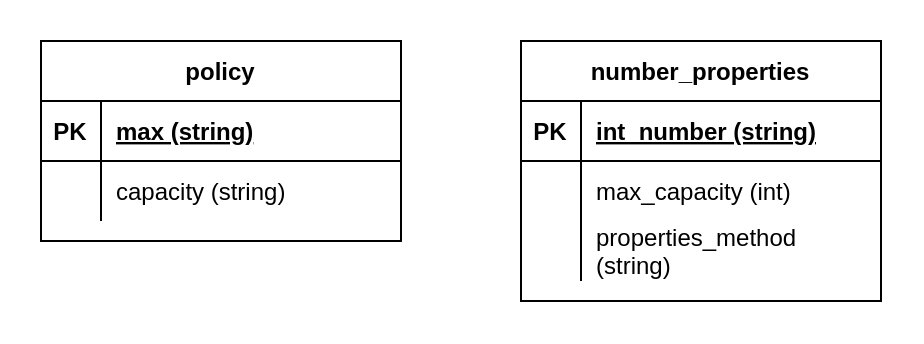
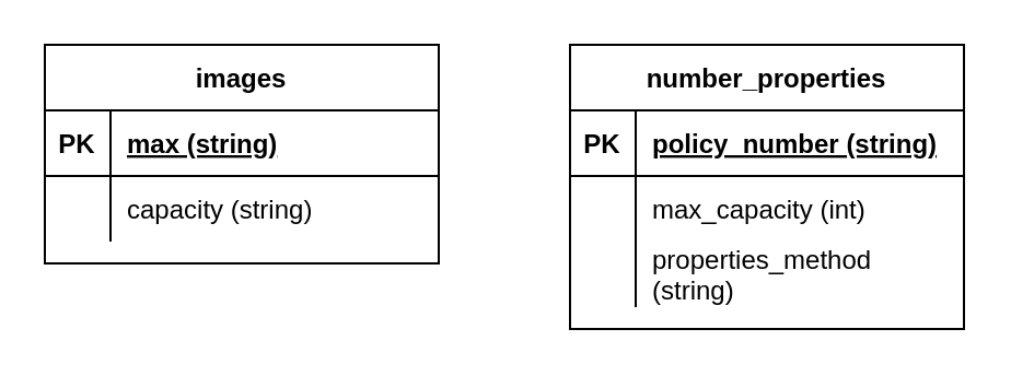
  <mxCell id="0" />
  <mxCell id="1" parent="0" />
- <mxCell id="2" value="policy" style="shape=table;startSize=30;container=1;collapsible=1;childLayout=tableLayout;fixedRows=1;rowLines=0;fontStyle=1;align=center;resizeLast=1;" parent="1" vertex="1"><mxGeometry x="20" y="20" width="180" height="100" as="geometry"><mxRectangle x="40" y="120" width="80" height="30" as="alternateBounds" /></mxGeometry></mxCell>
+ <mxCell id="2" value="images" style="shape=table;startSize=30;container=1;collapsible=1;childLayout=tableLayout;fixedRows=1;rowLines=0;fontStyle=1;align=center;resizeLast=1;" parent="1" vertex="1"><mxGeometry x="20" y="20" width="180" height="100" as="geometry"><mxRectangle x="40" y="120" width="80" height="30" as="alternateBounds" /></mxGeometry></mxCell>
  <mxCell id="3" value="" style="shape=tableRow;horizontal=0;startSize=0;swimlaneHead=0;swimlaneBody=0;fillColor=none;collapsible=0;dropTarget=0;points=[[0,0.5],[1,0.5]];portConstraint=eastwest;top=0;left=0;right=0;bottom=1;" parent="2" vertex="1"><mxGeometry y="30" width="180" height="30" as="geometry" /></mxCell>
  <mxCell id="4" value="PK" style="shape=partialRectangle;connectable=0;fillColor=none;top=0;left=0;bottom=0;right=0;fontStyle=1;overflow=hidden;" parent="3" vertex="1"><mxGeometry width="30" height="30" as="geometry"><mxRectangle width="30" height="30" as="alternateBounds" /></mxGeometry></mxCell>
  <mxCell id="5" value="max (string)" style="shape=partialRectangle;connectable=0;fillColor=none;top=0;left=0;bottom=0;right=0;align=left;spacingLeft=6;fontStyle=5;overflow=hidden;" parent="3" vertex="1"><mxGeometry x="30" width="150" height="30" as="geometry"><mxRectangle width="150" height="30" as="alternateBounds" /></mxGeometry></mxCell>
  <mxCell id="6" value="" style="shape=tableRow;horizontal=0;startSize=0;swimlaneHead=0;swimlaneBody=0;fillColor=none;collapsible=0;dropTarget=0;points=[[0,0.5],[1,0.5]];portConstraint=eastwest;top=0;left=0;right=0;bottom=0;" parent="2" vertex="1"><mxGeometry y="60" width="180" height="30" as="geometry" /></mxCell>
  <mxCell id="7" value="" style="shape=partialRectangle;connectable=0;fillColor=none;top=0;left=0;bottom=0;right=0;editable=1;overflow=hidden;" parent="6" vertex="1"><mxGeometry width="30" height="30" as="geometry"><mxRectangle width="30" height="30" as="alternateBounds" /></mxGeometry></mxCell>
  <mxCell id="8" value="capacity (string)" style="shape=partialRectangle;connectable=0;fillColor=none;top=0;left=0;bottom=0;right=0;align=left;spacingLeft=6;overflow=hidden;" parent="6" vertex="1"><mxGeometry x="30" width="150" height="30" as="geometry"><mxRectangle width="150" height="30" as="alternateBounds" /></mxGeometry></mxCell>
  <mxCell id="9" value="number_properties" style="shape=table;startSize=30;container=1;collapsible=1;childLayout=tableLayout;fixedRows=1;rowLines=0;fontStyle=1;align=center;resizeLast=1;" parent="1" vertex="1"><mxGeometry x="260" y="20" width="180" height="130" as="geometry" /></mxCell>
  <mxCell id="10" value="" style="shape=tableRow;horizontal=0;startSize=0;swimlaneHead=0;swimlaneBody=0;fillColor=none;collapsible=0;dropTarget=0;points=[[0,0.5],[1,0.5]];portConstraint=eastwest;top=0;left=0;right=0;bottom=1;" parent="9" vertex="1"><mxGeometry y="30" width="180" height="30" as="geometry" /></mxCell>
  <mxCell id="11" value="PK" style="shape=partialRectangle;connectable=0;fillColor=none;top=0;left=0;bottom=0;right=0;fontStyle=1;overflow=hidden;" parent="10" vertex="1"><mxGeometry width="30" height="30" as="geometry"><mxRectangle width="30" height="30" as="alternateBounds" /></mxGeometry></mxCell>
- <mxCell id="12" value="int_number (string)" style="shape=partialRectangle;connectable=0;fillColor=none;top=0;left=0;bottom=0;right=0;align=left;spacingLeft=6;fontStyle=5;overflow=hidden;" parent="10" vertex="1"><mxGeometry x="30" width="150" height="30" as="geometry"><mxRectangle width="150" height="30" as="alternateBounds" /></mxGeometry></mxCell>
+ <mxCell id="12" value="policy_number (string)" style="shape=partialRectangle;connectable=0;fillColor=none;top=0;left=0;bottom=0;right=0;align=left;spacingLeft=6;fontStyle=5;overflow=hidden;" parent="10" vertex="1"><mxGeometry x="30" width="150" height="30" as="geometry"><mxRectangle width="150" height="30" as="alternateBounds" /></mxGeometry></mxCell>
  <mxCell id="13" value="" style="shape=tableRow;horizontal=0;startSize=0;swimlaneHead=0;swimlaneBody=0;fillColor=none;collapsible=0;dropTarget=0;points=[[0,0.5],[1,0.5]];portConstraint=eastwest;top=0;left=0;right=0;bottom=0;" parent="9" vertex="1"><mxGeometry y="60" width="180" height="30" as="geometry" /></mxCell>
  <mxCell id="14" value="" style="shape=partialRectangle;connectable=0;fillColor=none;top=0;left=0;bottom=0;right=0;editable=1;overflow=hidden;" parent="13" vertex="1"><mxGeometry width="30" height="30" as="geometry"><mxRectangle width="30" height="30" as="alternateBounds" /></mxGeometry></mxCell>
  <mxCell id="15" value="max_capacity (int)" style="shape=partialRectangle;connectable=0;fillColor=none;top=0;left=0;bottom=0;right=0;align=left;spacingLeft=6;overflow=hidden;" parent="13" vertex="1"><mxGeometry x="30" width="150" height="30" as="geometry"><mxRectangle width="150" height="30" as="alternateBounds" /></mxGeometry></mxCell>
  <mxCell id="16" value="" style="shape=tableRow;horizontal=0;startSize=0;swimlaneHead=0;swimlaneBody=0;fillColor=none;collapsible=0;dropTarget=0;points=[[0,0.5],[1,0.5]];portConstraint=eastwest;top=0;left=0;right=0;bottom=0;" parent="9" vertex="1"><mxGeometry y="90" width="180" height="30" as="geometry" /></mxCell>
  <mxCell id="17" value="" style="shape=partialRectangle;connectable=0;fillColor=none;top=0;left=0;bottom=0;right=0;editable=1;overflow=hidden;" parent="16" vertex="1"><mxGeometry width="30" height="30" as="geometry"><mxRectangle width="30" height="30" as="alternateBounds" /></mxGeometry></mxCell>
  <mxCell id="18" value="properties_method &#10;(string)" style="shape=partialRectangle;connectable=0;fillColor=none;top=0;left=0;bottom=0;right=0;align=left;spacingLeft=6;overflow=hidden;" parent="16" vertex="1"><mxGeometry x="30" width="150" height="30" as="geometry"><mxRectangle width="150" height="30" as="alternateBounds" /></mxGeometry></mxCell>
